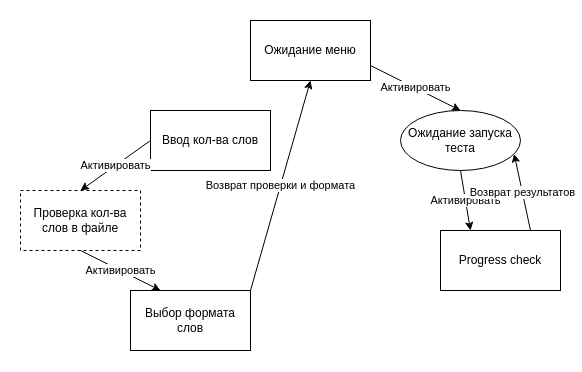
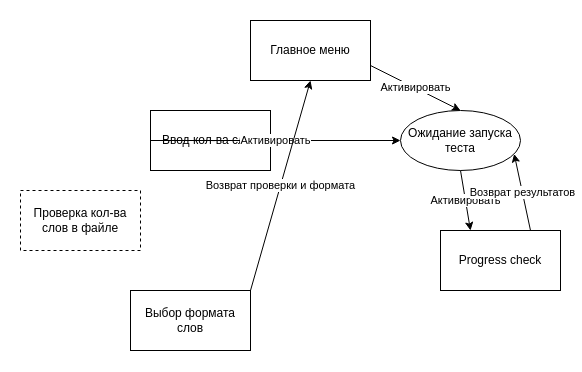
  <mxCell id="0" />
  <mxCell id="1" parent="0" />
  <mxCell id="2" value="Ввод кол-ва слов" style="rounded=0;whiteSpace=wrap;html=1;" vertex="1" parent="1"><mxGeometry x="150" y="110" width="120" height="60" as="geometry" /></mxCell>
  <mxCell id="3" value="Проверка кол-ва слов в файле" style="rounded=0;whiteSpace=wrap;html=1;dashed=1;" vertex="1" parent="1"><mxGeometry x="20" y="190" width="120" height="60" as="geometry" /></mxCell>
- <mxCell id="4" value="Активировать" style="endArrow=classic;html=1;entryX=0.5;entryY=0;entryDx=0;entryDy=0;exitX=0;exitY=0.5;exitDx=0;exitDy=0;" edge="1" parent="1" source="2" target="3"><mxGeometry width="50" height="50" relative="1" as="geometry"><mxPoint x="30" y="210" as="sourcePoint" /><mxPoint x="80" y="160" as="targetPoint" /></mxGeometry></mxCell>
- <mxCell id="5" value="Активировать" style="endArrow=classic;html=1;exitX=0.5;exitY=1;exitDx=0;exitDy=0;entryX=0.25;entryY=0;entryDx=0;entryDy=0;" edge="1" parent="1" source="3" target="6"><mxGeometry width="50" height="50" relative="1" as="geometry"><mxPoint x="150" y="270" as="sourcePoint" /><mxPoint x="140" y="290" as="targetPoint" /></mxGeometry></mxCell>
+ <mxCell id="4" value="Активировать" style="endArrow=classic;html=1;exitX=0;exitY=0.5;exitDx=0;exitDy=0;" edge="1" parent="1" source="2" target="9"><mxGeometry width="50" height="50" relative="1" as="geometry"><mxPoint x="30" y="210" as="sourcePoint" /><mxPoint x="80" y="160" as="targetPoint" /></mxGeometry></mxCell>
  <mxCell id="6" value="Выбор формата слов" style="rounded=0;whiteSpace=wrap;html=1;" vertex="1" parent="1"><mxGeometry x="130" y="290" width="120" height="60" as="geometry" /></mxCell>
- <mxCell id="7" value="Ожидание меню" style="rounded=0;whiteSpace=wrap;html=1;" vertex="1" parent="1"><mxGeometry x="250" y="20" width="120" height="60" as="geometry" /></mxCell>
+ <mxCell id="7" value="Главное меню" style="rounded=0;whiteSpace=wrap;html=1;" vertex="1" parent="1"><mxGeometry x="250" y="20" width="120" height="60" as="geometry" /></mxCell>
  <mxCell id="8" value="Возврат проверки и формата" style="endArrow=classic;html=1;entryX=0.5;entryY=1;entryDx=0;entryDy=0;" edge="1" parent="1" target="7"><mxGeometry width="50" height="50" relative="1" as="geometry"><mxPoint x="250" y="290" as="sourcePoint" /><mxPoint x="300" y="240" as="targetPoint" /></mxGeometry></mxCell>
  <mxCell id="9" value="Ожидание запуска теста" style="ellipse;whiteSpace=wrap;html=1;" vertex="1" parent="1"><mxGeometry x="400" y="110" width="120" height="60" as="geometry" /></mxCell>
  <mxCell id="10" value="Активировать" style="endArrow=classic;html=1;exitX=1;exitY=0.75;exitDx=0;exitDy=0;entryX=0.5;entryY=0;entryDx=0;entryDy=0;" edge="1" parent="1" source="7" target="9"><mxGeometry width="50" height="50" relative="1" as="geometry"><mxPoint x="330" y="170" as="sourcePoint" /><mxPoint x="380" y="120" as="targetPoint" /></mxGeometry></mxCell>
  <mxCell id="11" value="Progress check" style="rounded=0;whiteSpace=wrap;html=1;" vertex="1" parent="1"><mxGeometry x="440" y="230" width="120" height="60" as="geometry" /></mxCell>
  <mxCell id="12" value="Активировать" style="endArrow=classic;html=1;exitX=0.5;exitY=1;exitDx=0;exitDy=0;entryX=0.25;entryY=0;entryDx=0;entryDy=0;" edge="1" parent="1" source="9" target="11"><mxGeometry width="50" height="50" relative="1" as="geometry"><mxPoint x="460" y="230" as="sourcePoint" /><mxPoint x="510" y="180" as="targetPoint" /></mxGeometry></mxCell>
  <mxCell id="13" value="Возврат результатов" style="endArrow=classic;html=1;exitX=0.75;exitY=0;exitDx=0;exitDy=0;entryX=1;entryY=0.75;entryDx=0;entryDy=0;" edge="1" parent="1" source="11" target="9"><mxGeometry width="50" height="50" relative="1" as="geometry"><mxPoint x="560" y="240" as="sourcePoint" /><mxPoint x="610" y="190" as="targetPoint" /></mxGeometry></mxCell>
